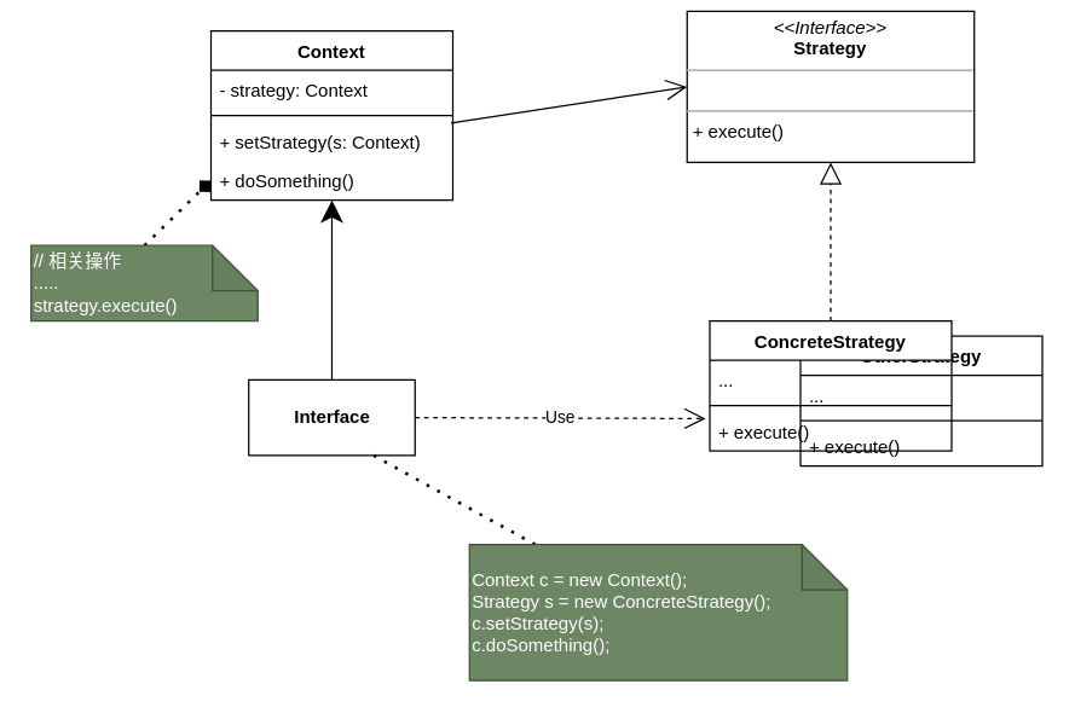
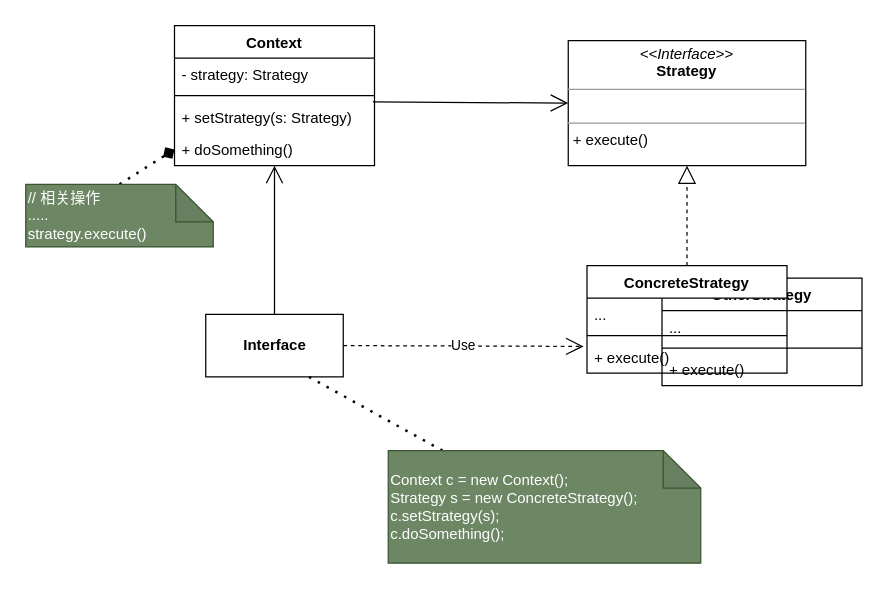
  <mxCell id="0" />
  <mxCell id="1" parent="0" />
- <mxCell id="2" value="&lt;p style=&quot;margin:0px;margin-top:4px;text-align:center;&quot;&gt;&lt;i&gt;&amp;lt;&amp;lt;Interface&amp;gt;&amp;gt;&lt;/i&gt;&lt;br&gt;&lt;b&gt;Strategy&lt;/b&gt;&lt;/p&gt;&lt;hr size=&quot;1&quot;&gt;&lt;p style=&quot;margin:0px;margin-left:4px;&quot;&gt;&lt;br&gt;&lt;/p&gt;&lt;hr size=&quot;1&quot;&gt;&lt;p style=&quot;margin:0px;margin-left:4px;&quot;&gt;+ execute()&lt;/p&gt;" style="verticalAlign=top;align=left;overflow=fill;fontSize=12;fontFamily=Helvetica;html=1;" vertex="1" parent="1"><mxGeometry x="454" y="7" width="190" height="100" as="geometry" /></mxCell>
+ <mxCell id="2" value="&lt;p style=&quot;margin:0px;margin-top:4px;text-align:center;&quot;&gt;&lt;i&gt;&amp;lt;&amp;lt;Interface&amp;gt;&amp;gt;&lt;/i&gt;&lt;br&gt;&lt;b&gt;Strategy&lt;/b&gt;&lt;/p&gt;&lt;hr size=&quot;1&quot;&gt;&lt;p style=&quot;margin:0px;margin-left:4px;&quot;&gt;&lt;br&gt;&lt;/p&gt;&lt;hr size=&quot;1&quot;&gt;&lt;p style=&quot;margin:0px;margin-left:4px;&quot;&gt;+ execute()&lt;/p&gt;" style="verticalAlign=top;align=left;overflow=fill;fontSize=12;fontFamily=Helvetica;html=1;" vertex="1" parent="1"><mxGeometry x="454" y="32" width="190" height="100" as="geometry" /></mxCell>
  <mxCell id="3" value="OtherStrategy" style="swimlane;fontStyle=1;align=center;verticalAlign=top;childLayout=stackLayout;horizontal=1;startSize=26;horizontalStack=0;resizeParent=1;resizeParentMax=0;resizeLast=0;collapsible=1;marginBottom=0;" vertex="1" parent="1"><mxGeometry x="529" y="222" width="160" height="86" as="geometry" /></mxCell>
  <mxCell id="4" value="..." style="text;strokeColor=none;fillColor=none;align=left;verticalAlign=top;spacingLeft=4;spacingRight=4;overflow=hidden;rotatable=0;points=[[0,0.5],[1,0.5]];portConstraint=eastwest;" vertex="1" parent="3"><mxGeometry y="26" width="160" height="26" as="geometry" /></mxCell>
  <mxCell id="5" value="" style="line;strokeWidth=1;fillColor=none;align=left;verticalAlign=middle;spacingTop=-1;spacingLeft=3;spacingRight=3;rotatable=0;labelPosition=right;points=[];portConstraint=eastwest;strokeColor=inherit;" vertex="1" parent="3"><mxGeometry y="52" width="160" height="8" as="geometry" /></mxCell>
  <mxCell id="6" value="+ execute()" style="text;strokeColor=none;fillColor=none;align=left;verticalAlign=top;spacingLeft=4;spacingRight=4;overflow=hidden;rotatable=0;points=[[0,0.5],[1,0.5]];portConstraint=eastwest;" vertex="1" parent="3"><mxGeometry y="60" width="160" height="26" as="geometry" /></mxCell>
  <mxCell id="7" value="ConcreteStrategy" style="swimlane;fontStyle=1;align=center;verticalAlign=top;childLayout=stackLayout;horizontal=1;startSize=26;horizontalStack=0;resizeParent=1;resizeParentMax=0;resizeLast=0;collapsible=1;marginBottom=0;" vertex="1" parent="1"><mxGeometry x="469" y="212" width="160" height="86" as="geometry" /></mxCell>
  <mxCell id="8" value="..." style="text;strokeColor=none;fillColor=none;align=left;verticalAlign=top;spacingLeft=4;spacingRight=4;overflow=hidden;rotatable=0;points=[[0,0.5],[1,0.5]];portConstraint=eastwest;" vertex="1" parent="7"><mxGeometry y="26" width="160" height="26" as="geometry" /></mxCell>
  <mxCell id="9" value="" style="line;strokeWidth=1;fillColor=none;align=left;verticalAlign=middle;spacingTop=-1;spacingLeft=3;spacingRight=3;rotatable=0;labelPosition=right;points=[];portConstraint=eastwest;strokeColor=inherit;" vertex="1" parent="7"><mxGeometry y="52" width="160" height="8" as="geometry" /></mxCell>
  <mxCell id="10" value="+ execute()" style="text;strokeColor=none;fillColor=none;align=left;verticalAlign=top;spacingLeft=4;spacingRight=4;overflow=hidden;rotatable=0;points=[[0,0.5],[1,0.5]];portConstraint=eastwest;" vertex="1" parent="7"><mxGeometry y="60" width="160" height="26" as="geometry" /></mxCell>
  <mxCell id="11" value="" style="endArrow=block;dashed=1;endFill=0;endSize=12;html=1;rounded=0;exitX=0.5;exitY=0;exitDx=0;exitDy=0;entryX=0.5;entryY=1;entryDx=0;entryDy=0;" edge="1" parent="1" source="7" target="2"><mxGeometry width="160" relative="1" as="geometry"><mxPoint x="599" y="142" as="sourcePoint" /><mxPoint x="759" y="142" as="targetPoint" /></mxGeometry></mxCell>
  <mxCell id="12" value="Context" style="swimlane;fontStyle=1;align=center;verticalAlign=top;childLayout=stackLayout;horizontal=1;startSize=26;horizontalStack=0;resizeParent=1;resizeParentMax=0;resizeLast=0;collapsible=1;marginBottom=0;" vertex="1" parent="1"><mxGeometry x="139" y="20" width="160" height="112" as="geometry" /></mxCell>
- <mxCell id="13" value="- strategy: Context" style="text;strokeColor=none;fillColor=none;align=left;verticalAlign=top;spacingLeft=4;spacingRight=4;overflow=hidden;rotatable=0;points=[[0,0.5],[1,0.5]];portConstraint=eastwest;" vertex="1" parent="12"><mxGeometry y="26" width="160" height="26" as="geometry" /></mxCell>
+ <mxCell id="13" value="- strategy: Strategy" style="text;strokeColor=none;fillColor=none;align=left;verticalAlign=top;spacingLeft=4;spacingRight=4;overflow=hidden;rotatable=0;points=[[0,0.5],[1,0.5]];portConstraint=eastwest;" vertex="1" parent="12"><mxGeometry y="26" width="160" height="26" as="geometry" /></mxCell>
  <mxCell id="14" value="" style="line;strokeWidth=1;fillColor=none;align=left;verticalAlign=middle;spacingTop=-1;spacingLeft=3;spacingRight=3;rotatable=0;labelPosition=right;points=[];portConstraint=eastwest;strokeColor=inherit;" vertex="1" parent="12"><mxGeometry y="52" width="160" height="8" as="geometry" /></mxCell>
- <mxCell id="15" value="+ setStrategy(s: Context)" style="text;strokeColor=none;fillColor=none;align=left;verticalAlign=top;spacingLeft=4;spacingRight=4;overflow=hidden;rotatable=0;points=[[0,0.5],[1,0.5]];portConstraint=eastwest;" vertex="1" parent="12"><mxGeometry y="60" width="160" height="26" as="geometry" /></mxCell>
+ <mxCell id="15" value="+ setStrategy(s: Strategy)" style="text;strokeColor=none;fillColor=none;align=left;verticalAlign=top;spacingLeft=4;spacingRight=4;overflow=hidden;rotatable=0;points=[[0,0.5],[1,0.5]];portConstraint=eastwest;" vertex="1" parent="12"><mxGeometry y="60" width="160" height="26" as="geometry" /></mxCell>
  <mxCell id="16" value="+ doSomething()" style="text;strokeColor=none;fillColor=none;align=left;verticalAlign=top;spacingLeft=4;spacingRight=4;overflow=hidden;rotatable=0;points=[[0,0.5],[1,0.5]];portConstraint=eastwest;" vertex="1" parent="12"><mxGeometry y="86" width="160" height="26" as="geometry" /></mxCell>
  <mxCell id="17" value="" style="endArrow=open;endFill=1;endSize=12;html=1;rounded=0;exitX=0.992;exitY=0.038;exitDx=0;exitDy=0;exitPerimeter=0;entryX=0;entryY=0.5;entryDx=0;entryDy=0;" edge="1" parent="1" source="15" target="2"><mxGeometry width="160" relative="1" as="geometry"><mxPoint x="299" y="82" as="sourcePoint" /><mxPoint x="459" y="82" as="targetPoint" /></mxGeometry></mxCell>
  <mxCell id="18" value="Interface" style="html=1;fontStyle=1" vertex="1" parent="1"><mxGeometry x="164" y="251" width="110" height="50" as="geometry" /></mxCell>
- <mxCell id="19" value="" style="endArrow=classic;endFill=1;endSize=12;html=1;rounded=0;exitX=0.5;exitY=0;exitDx=0;exitDy=0;" edge="1" parent="1" source="18" target="16"><mxGeometry width="160" relative="1" as="geometry"><mxPoint x="229" y="202" as="sourcePoint" /><mxPoint x="389" y="202" as="targetPoint" /></mxGeometry></mxCell>
+ <mxCell id="19" value="" style="endArrow=open;endFill=1;endSize=12;html=1;rounded=0;exitX=0.5;exitY=0;exitDx=0;exitDy=0;" edge="1" parent="1" source="18" target="16"><mxGeometry width="160" relative="1" as="geometry"><mxPoint x="229" y="202" as="sourcePoint" /><mxPoint x="389" y="202" as="targetPoint" /></mxGeometry></mxCell>
  <mxCell id="20" value="Use" style="endArrow=open;endSize=12;dashed=1;html=1;rounded=0;exitX=1;exitY=0.5;exitDx=0;exitDy=0;entryX=-0.017;entryY=0.177;entryDx=0;entryDy=0;entryPerimeter=0;" edge="1" parent="1" source="18" target="10"><mxGeometry width="160" relative="1" as="geometry"><mxPoint x="279" y="412" as="sourcePoint" /><mxPoint x="439" y="412" as="targetPoint" /></mxGeometry></mxCell>
  <mxCell id="21" value="" style="endArrow=diamond;dashed=1;html=1;dashPattern=1 3;strokeWidth=2;rounded=0;entryX=0;entryY=0.5;entryDx=0;entryDy=0;exitX=0.5;exitY=0;exitDx=0;exitDy=0;exitPerimeter=0;" edge="1" parent="1" source="22" target="16"><mxGeometry width="50" height="50" relative="1" as="geometry"><mxPoint x="100" y="150" as="sourcePoint" /><mxPoint x="140" y="160" as="targetPoint" /></mxGeometry></mxCell>
- <mxCell id="22" value="// 相关操作&lt;br&gt;.....&lt;br&gt;strategy.execute()" style="shape=note;whiteSpace=wrap;html=1;backgroundOutline=1;darkOpacity=0.05;align=left;fillColor=#6d8764;fontColor=#ffffff;strokeColor=#3A5431;" vertex="1" parent="1"><mxGeometry x="20" y="162" width="150" height="50" as="geometry" /></mxCell>
+ <mxCell id="22" value="// 相关操作&lt;br&gt;.....&lt;br&gt;strategy.execute()" style="shape=note;whiteSpace=wrap;html=1;backgroundOutline=1;darkOpacity=0.05;align=left;fillColor=#6d8764;fontColor=#ffffff;strokeColor=#3A5431;" vertex="1" parent="1"><mxGeometry x="20" y="147" width="150" height="50" as="geometry" /></mxCell>
  <mxCell id="23" value="" style="endArrow=none;dashed=1;html=1;dashPattern=1 3;strokeWidth=2;rounded=0;entryX=0.75;entryY=1;entryDx=0;entryDy=0;" edge="1" parent="1" source="24" target="18"><mxGeometry width="50" height="50" relative="1" as="geometry"><mxPoint x="310" y="360" as="sourcePoint" /><mxPoint x="360" y="370" as="targetPoint" /></mxGeometry></mxCell>
  <mxCell id="24" value="Context c = new Context();&lt;br&gt;Strategy s = new ConcreteStrategy();&lt;br&gt;c.setStrategy(s);&lt;br&gt;c.doSomething();" style="shape=note;whiteSpace=wrap;html=1;backgroundOutline=1;darkOpacity=0.05;align=left;fillColor=#6d8764;fontColor=#ffffff;strokeColor=#3A5431;" vertex="1" parent="1"><mxGeometry x="310" y="360" width="250" height="90" as="geometry" /></mxCell>
